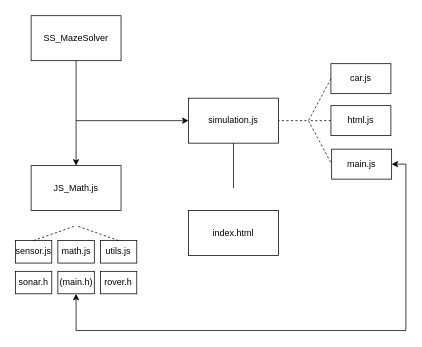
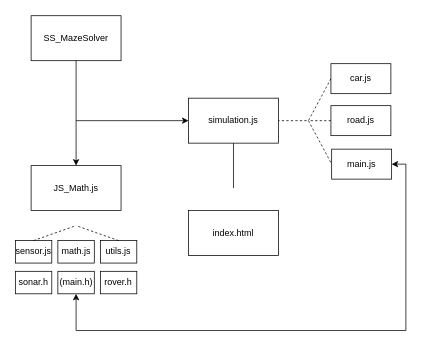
  <mxCell id="0" />
  <mxCell id="1" parent="0" />
  <mxCell id="2" value="SS_MazeSolver" style="rounded=0;whiteSpace=wrap;html=1;" parent="1" vertex="1"><mxGeometry x="41" y="20" width="120" height="60" as="geometry" /></mxCell>
  <mxCell id="3" value="JS_Math.js" style="rounded=0;whiteSpace=wrap;html=1;" parent="1" vertex="1"><mxGeometry x="41" y="220" width="120" height="60" as="geometry" /></mxCell>
  <mxCell id="4" value="" style="endArrow=classic;html=1;rounded=0;exitX=0.5;exitY=1;exitDx=0;exitDy=0;entryX=0.5;entryY=0;entryDx=0;entryDy=0;" parent="1" source="2" target="3" edge="1"><mxGeometry width="50" height="50" relative="1" as="geometry"><mxPoint x="101" y="160" as="sourcePoint" /><mxPoint x="151" y="110" as="targetPoint" /></mxGeometry></mxCell>
  <mxCell id="5" value="" style="endArrow=classic;html=1;rounded=0;entryX=0;entryY=0.5;entryDx=0;entryDy=0;" parent="1" target="6" edge="1"><mxGeometry width="50" height="50" relative="1" as="geometry"><mxPoint x="101" y="160" as="sourcePoint" /><mxPoint x="251" y="160" as="targetPoint" /></mxGeometry></mxCell>
  <mxCell id="6" value="simulation.js" style="rounded=0;whiteSpace=wrap;html=1;" parent="1" vertex="1"><mxGeometry x="251" y="130" width="120" height="60" as="geometry" /></mxCell>
  <mxCell id="7" value="index.html" style="rounded=0;whiteSpace=wrap;html=1;" parent="1" vertex="1"><mxGeometry x="251" y="280" width="120" height="60" as="geometry" /></mxCell>
  <mxCell id="8" value="car.js" style="rounded=0;whiteSpace=wrap;html=1;" parent="1" vertex="1"><mxGeometry x="441" y="84" width="80" height="40" as="geometry" /></mxCell>
- <mxCell id="9" value="html.js" style="rounded=0;whiteSpace=wrap;html=1;" parent="1" vertex="1"><mxGeometry x="441" y="140" width="80" height="40" as="geometry" /></mxCell>
+ <mxCell id="9" value="road.js" style="rounded=0;whiteSpace=wrap;html=1;" parent="1" vertex="1"><mxGeometry x="441" y="140" width="80" height="40" as="geometry" /></mxCell>
  <mxCell id="10" value="main.js" style="rounded=0;whiteSpace=wrap;html=1;" parent="1" vertex="1"><mxGeometry x="442" y="198" width="80" height="40" as="geometry" /></mxCell>
  <mxCell id="11" value="" style="endArrow=none;html=1;rounded=0;entryX=0.5;entryY=1;entryDx=0;entryDy=0;" parent="1" target="6" edge="1"><mxGeometry width="50" height="50" relative="1" as="geometry"><mxPoint x="311" y="250" as="sourcePoint" /><mxPoint x="151" y="300" as="targetPoint" /></mxGeometry></mxCell>
  <mxCell id="12" value="" style="endArrow=none;dashed=1;html=1;rounded=0;exitX=0;exitY=0.5;exitDx=0;exitDy=0;entryX=1;entryY=0.5;entryDx=0;entryDy=0;" parent="1" source="8" target="6" edge="1"><mxGeometry width="50" height="50" relative="1" as="geometry"><mxPoint x="101" y="350" as="sourcePoint" /><mxPoint x="151" y="300" as="targetPoint" /><Array as="points"><mxPoint x="411" y="160" /></Array></mxGeometry></mxCell>
  <mxCell id="13" value="" style="endArrow=none;dashed=1;html=1;rounded=0;exitX=0;exitY=0.5;exitDx=0;exitDy=0;" parent="1" source="9" edge="1"><mxGeometry width="50" height="50" relative="1" as="geometry"><mxPoint x="101" y="350" as="sourcePoint" /><mxPoint x="411" y="160" as="targetPoint" /></mxGeometry></mxCell>
  <mxCell id="14" value="" style="endArrow=none;dashed=1;html=1;rounded=0;entryX=0;entryY=0.5;entryDx=0;entryDy=0;" parent="1" target="10" edge="1"><mxGeometry width="50" height="50" relative="1" as="geometry"><mxPoint x="411" y="160" as="sourcePoint" /><mxPoint x="151" y="300" as="targetPoint" /></mxGeometry></mxCell>
  <mxCell id="15" value="sensor.js" style="rounded=0;whiteSpace=wrap;html=1;" parent="1" vertex="1"><mxGeometry x="20" y="320" width="48.6" height="30" as="geometry" /></mxCell>
  <mxCell id="16" value="math.js" style="rounded=0;whiteSpace=wrap;html=1;" parent="1" vertex="1"><mxGeometry x="76.7" y="320" width="48.6" height="30" as="geometry" /></mxCell>
  <mxCell id="17" value="utils.js" style="rounded=0;whiteSpace=wrap;html=1;" parent="1" vertex="1"><mxGeometry x="133.4" y="320" width="48.6" height="30" as="geometry" /></mxCell>
  <mxCell id="18" value="" style="endArrow=none;dashed=1;html=1;rounded=0;exitX=0.5;exitY=0;exitDx=0;exitDy=0;" parent="1" source="15" edge="1"><mxGeometry width="50" height="50" relative="1" as="geometry"><mxPoint x="101" y="350" as="sourcePoint" /><mxPoint x="101" y="300" as="targetPoint" /></mxGeometry></mxCell>
  <mxCell id="19" value="" style="endArrow=none;dashed=1;html=1;rounded=0;exitX=0.5;exitY=0;exitDx=0;exitDy=0;" parent="1" source="17" edge="1"><mxGeometry width="50" height="50" relative="1" as="geometry"><mxPoint x="101" y="350" as="sourcePoint" /><mxPoint x="101" y="300" as="targetPoint" /></mxGeometry></mxCell>
  <mxCell id="20" value="sonar.h" style="rounded=0;whiteSpace=wrap;html=1;" parent="1" vertex="1"><mxGeometry x="20" y="361" width="48.6" height="30" as="geometry" /></mxCell>
  <mxCell id="21" value="(main.h)" style="rounded=0;whiteSpace=wrap;html=1;" parent="1" vertex="1"><mxGeometry x="76.7" y="361" width="48.6" height="30" as="geometry" /></mxCell>
  <mxCell id="22" value="rover.h" style="rounded=0;whiteSpace=wrap;html=1;" parent="1" vertex="1"><mxGeometry x="133.4" y="361" width="48.6" height="30" as="geometry" /></mxCell>
  <mxCell id="23" value="" style="endArrow=classic;startArrow=classic;html=1;rounded=0;exitX=0.5;exitY=1;exitDx=0;exitDy=0;entryX=1;entryY=0.5;entryDx=0;entryDy=0;" parent="1" source="21" target="10" edge="1"><mxGeometry width="50" height="50" relative="1" as="geometry"><mxPoint x="101" y="350" as="sourcePoint" /><mxPoint x="151" y="300" as="targetPoint" /><Array as="points"><mxPoint x="101" y="440" /><mxPoint x="541" y="440" /><mxPoint x="541" y="218" /></Array></mxGeometry></mxCell>
